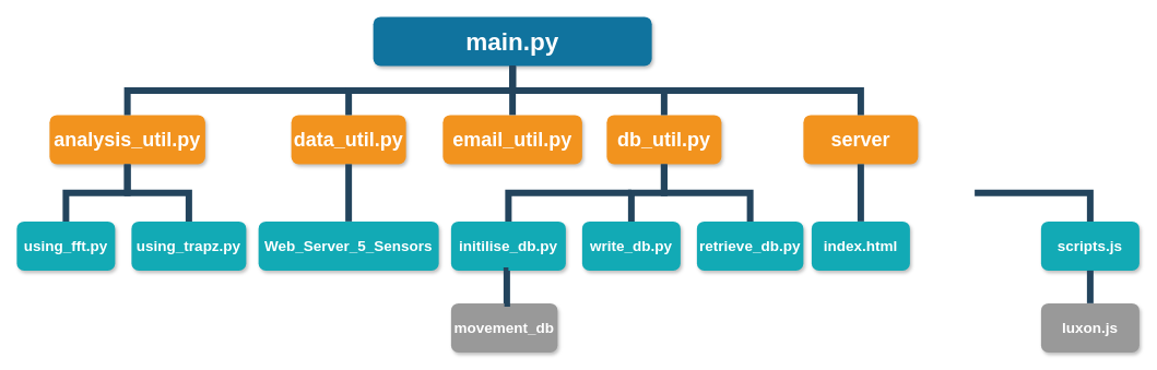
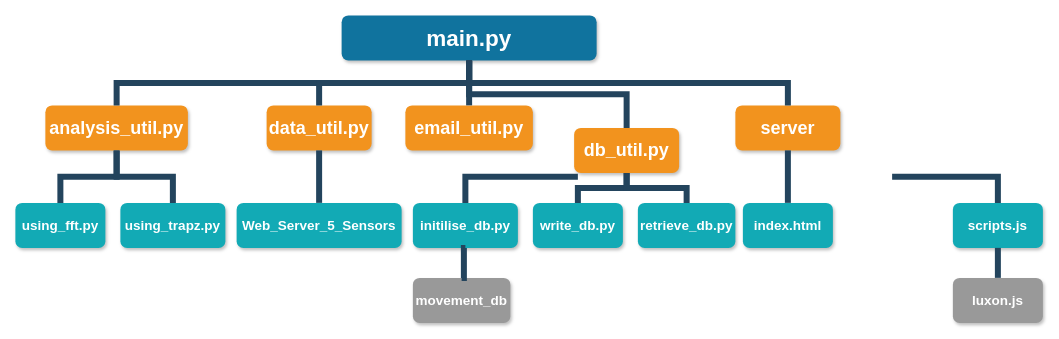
  <mxCell id="0" />
  <mxCell id="1" parent="0" />
  <mxCell id="2" value="main.py" style="whiteSpace=wrap;rounded=1;shadow=1;fillColor=#10739E;strokeColor=none;fontColor=#FFFFFF;fontStyle=1;fontSize=30;" parent="1" vertex="1"><mxGeometry x="455" y="20" width="340" height="60" as="geometry" /></mxCell>
  <mxCell id="3" value="analysis_util.py" style="whiteSpace=wrap;rounded=1;fillColor=#F2931E;strokeColor=none;shadow=1;fontColor=#FFFFFF;fontStyle=1;fontSize=24;" parent="1" vertex="1"><mxGeometry x="60" y="140" width="190" height="60" as="geometry" /></mxCell>
  <mxCell id="4" value="data_util.py" style="whiteSpace=wrap;rounded=1;fillColor=#F2931E;strokeColor=none;shadow=1;fontColor=#FFFFFF;fontStyle=1;fontSize=24;" parent="1" vertex="1"><mxGeometry x="355" y="140" width="140" height="60" as="geometry" /></mxCell>
  <mxCell id="5" value="email_util.py" style="whiteSpace=wrap;rounded=1;fillColor=#F2931E;strokeColor=none;shadow=1;fontColor=#FFFFFF;fontStyle=1;fontSize=24;" parent="1" vertex="1"><mxGeometry x="540" y="140" width="170" height="60" as="geometry" /></mxCell>
- <mxCell id="6" value="db_util.py" style="whiteSpace=wrap;rounded=1;fillColor=#F2931E;strokeColor=none;shadow=1;fontColor=#FFFFFF;fontStyle=1;fontSize=24;" parent="1" vertex="1"><mxGeometry x="740" y="140" width="140" height="60" as="geometry" /></mxCell>
+ <mxCell id="6" value="db_util.py" style="whiteSpace=wrap;rounded=1;fillColor=#F2931E;strokeColor=none;shadow=1;fontColor=#FFFFFF;fontStyle=1;fontSize=24;" parent="1" vertex="1"><mxGeometry x="765" y="170" width="140" height="60" as="geometry" /></mxCell>
  <mxCell id="7" value="server" style="whiteSpace=wrap;rounded=1;fillColor=#F2931E;strokeColor=none;shadow=1;fontColor=#FFFFFF;fontStyle=1;fontSize=24;" parent="1" vertex="1"><mxGeometry x="980" y="140" width="140" height="60" as="geometry" /></mxCell>
  <mxCell id="8" value="using_fft.py" style="whiteSpace=wrap;rounded=1;fillColor=#12AAB5;strokeColor=none;shadow=1;fontColor=#FFFFFF;fontSize=18;fontStyle=1" parent="1" vertex="1"><mxGeometry x="20" y="270" width="120" height="60" as="geometry" /></mxCell>
  <mxCell id="9" value="using_trapz.py" style="whiteSpace=wrap;rounded=1;fillColor=#12AAB5;strokeColor=none;shadow=1;fontColor=#FFFFFF;fontSize=18;fontStyle=1" parent="1" vertex="1"><mxGeometry x="160" y="270" width="140" height="60" as="geometry" /></mxCell>
  <mxCell id="10" value="Web_Server_5_Sensors" style="whiteSpace=wrap;rounded=1;fillColor=#12AAB5;strokeColor=none;shadow=1;fontColor=#FFFFFF;fontSize=18;fontStyle=1" parent="1" vertex="1"><mxGeometry x="315" y="270" width="220" height="60" as="geometry" /></mxCell>
  <mxCell id="11" value="" style="edgeStyle=elbowEdgeStyle;elbow=vertical;rounded=0;fontColor=#000000;endArrow=none;endFill=0;strokeWidth=8;strokeColor=#23445D;fontSize=18;fontStyle=1" parent="1" source="3" target="8" edge="1"><mxGeometry width="100" height="100" relative="1" as="geometry"><mxPoint x="-70" y="260" as="sourcePoint" /><mxPoint x="30" y="160" as="targetPoint" /></mxGeometry></mxCell>
  <mxCell id="12" value="" style="edgeStyle=elbowEdgeStyle;elbow=vertical;rounded=0;fontColor=#000000;endArrow=none;endFill=0;strokeWidth=8;strokeColor=#23445D;fontSize=18;fontStyle=1" parent="1" source="3" target="9" edge="1"><mxGeometry width="100" height="100" relative="1" as="geometry"><mxPoint x="270" y="260" as="sourcePoint" /><mxPoint x="370" y="160" as="targetPoint" /></mxGeometry></mxCell>
  <mxCell id="13" value="" style="edgeStyle=elbowEdgeStyle;elbow=vertical;rounded=0;fontColor=#000000;endArrow=none;endFill=0;strokeWidth=8;strokeColor=#23445D;fontSize=18;fontStyle=1" parent="1" source="4" target="10" edge="1"><mxGeometry width="100" height="100" relative="1" as="geometry"><mxPoint x="65" y="210" as="sourcePoint" /><mxPoint x="-35" y="280" as="targetPoint" /></mxGeometry></mxCell>
  <mxCell id="14" value="write_db.py" style="whiteSpace=wrap;rounded=1;fillColor=#12AAB5;strokeColor=none;shadow=1;fontColor=#FFFFFF;fontSize=18;fontStyle=1" parent="1" vertex="1"><mxGeometry x="710" y="270" width="120" height="60" as="geometry" /></mxCell>
  <mxCell id="15" value="retrieve_db.py" style="whiteSpace=wrap;rounded=1;fillColor=#12AAB5;strokeColor=none;shadow=1;fontColor=#FFFFFF;fontSize=18;fontStyle=1" parent="1" vertex="1"><mxGeometry x="850" y="270" width="130" height="60" as="geometry" /></mxCell>
  <mxCell id="16" value="index.html" style="whiteSpace=wrap;rounded=1;fillColor=#12AAB5;strokeColor=none;shadow=1;fontColor=#FFFFFF;fontSize=18;fontStyle=1" parent="1" vertex="1"><mxGeometry x="990" y="270" width="120" height="60" as="geometry" /></mxCell>
  <mxCell id="17" value="" style="edgeStyle=elbowEdgeStyle;elbow=vertical;rounded=0;fontColor=#000000;endArrow=none;endFill=0;strokeWidth=8;strokeColor=#23445D;fontSize=18;fontStyle=1" parent="1" source="6" target="14" edge="1"><mxGeometry width="100" height="100" relative="1" as="geometry"><mxPoint x="810" y="270" as="sourcePoint" /><mxPoint x="710" y="160" as="targetPoint" /></mxGeometry></mxCell>
  <mxCell id="18" value="" style="edgeStyle=elbowEdgeStyle;elbow=vertical;rounded=0;fontColor=#000000;endArrow=none;endFill=0;strokeWidth=8;strokeColor=#23445D;fontSize=18;fontStyle=1" parent="1" source="6" target="15" edge="1"><mxGeometry width="100" height="100" relative="1" as="geometry"><mxPoint x="900" y="260" as="sourcePoint" /><mxPoint x="1000" y="160" as="targetPoint" /></mxGeometry></mxCell>
  <mxCell id="19" value="" style="edgeStyle=elbowEdgeStyle;elbow=vertical;rounded=0;fontColor=#000000;endArrow=none;endFill=0;strokeWidth=8;strokeColor=#23445D;fontSize=18;fontStyle=1" parent="1" source="7" target="16" edge="1"><mxGeometry width="100" height="100" relative="1" as="geometry"><mxPoint x="990" y="260" as="sourcePoint" /><mxPoint x="1090" y="160" as="targetPoint" /></mxGeometry></mxCell>
  <mxCell id="20" value="" style="edgeStyle=elbowEdgeStyle;elbow=vertical;rounded=0;fontColor=#000000;endArrow=none;endFill=0;strokeWidth=8;strokeColor=#23445D;fontSize=24;" parent="1" source="2" target="3" edge="1"><mxGeometry width="100" height="100" relative="1" as="geometry"><mxPoint x="10" y="110" as="sourcePoint" /><mxPoint x="110" y="10" as="targetPoint" /></mxGeometry></mxCell>
  <mxCell id="21" value="" style="edgeStyle=elbowEdgeStyle;elbow=vertical;rounded=0;fontColor=#000000;endArrow=none;endFill=0;strokeWidth=8;strokeColor=#23445D;fontSize=24;" parent="1" source="2" target="4" edge="1"><mxGeometry width="100" height="100" relative="1" as="geometry"><mxPoint x="20" y="120" as="sourcePoint" /><mxPoint x="120" y="20" as="targetPoint" /></mxGeometry></mxCell>
  <mxCell id="22" value="" style="edgeStyle=elbowEdgeStyle;elbow=vertical;rounded=0;fontColor=#000000;endArrow=none;endFill=0;strokeWidth=8;strokeColor=#23445D;fontSize=24;" parent="1" source="2" target="5" edge="1"><mxGeometry width="100" height="100" relative="1" as="geometry"><mxPoint x="30" y="130" as="sourcePoint" /><mxPoint x="130" y="30" as="targetPoint" /></mxGeometry></mxCell>
  <mxCell id="23" value="" style="edgeStyle=elbowEdgeStyle;elbow=vertical;rounded=0;fontColor=#000000;endArrow=none;endFill=0;strokeWidth=8;strokeColor=#23445D;fontSize=24;" parent="1" source="2" target="6" edge="1"><mxGeometry width="100" height="100" relative="1" as="geometry"><mxPoint x="40" y="140" as="sourcePoint" /><mxPoint x="140" y="40" as="targetPoint" /></mxGeometry></mxCell>
  <mxCell id="24" value="" style="edgeStyle=elbowEdgeStyle;elbow=vertical;rounded=0;fontColor=#000000;endArrow=none;endFill=0;strokeWidth=8;strokeColor=#23445D;fontSize=24;" parent="1" source="2" target="7" edge="1"><mxGeometry width="100" height="100" relative="1" as="geometry"><mxPoint x="50" y="150" as="sourcePoint" /><mxPoint x="150" y="50" as="targetPoint" /></mxGeometry></mxCell>
  <mxCell id="25" value="scripts.js" style="whiteSpace=wrap;rounded=1;fillColor=#12AAB5;strokeColor=none;shadow=1;fontColor=#FFFFFF;fontSize=18;fontStyle=1" vertex="1" parent="1"><mxGeometry x="1270" y="270" width="120" height="60" as="geometry" /></mxCell>
  <mxCell id="26" value="luxon.js" style="whiteSpace=wrap;rounded=1;fillColor=#999999;strokeColor=none;shadow=1;fontColor=#FFFFFF;fontStyle=1;fontSize=18;" vertex="1" parent="1"><mxGeometry x="1270" y="370" width="120" height="60" as="geometry" /></mxCell>
  <mxCell id="27" value="" style="edgeStyle=elbowEdgeStyle;elbow=horizontal;rounded=0;fontColor=#000000;endArrow=none;endFill=0;strokeWidth=8;strokeColor=#23445D;fontSize=18;exitX=0.5;exitY=1;exitDx=0;exitDy=0;entryX=0.5;entryY=0;entryDx=0;entryDy=0;fontStyle=1" edge="1" parent="1" source="25" target="26"><mxGeometry width="100" height="100" relative="1" as="geometry"><mxPoint x="1240" y="300" as="sourcePoint" /><mxPoint x="1250" y="400" as="targetPoint" /><Array as="points" /></mxGeometry></mxCell>
  <mxCell id="28" value="" style="edgeStyle=elbowEdgeStyle;elbow=vertical;rounded=0;fontColor=#000000;endArrow=none;endFill=0;strokeWidth=8;strokeColor=#23445D;fontSize=18;fontStyle=1" edge="1" parent="1" target="25"><mxGeometry width="100" height="100" relative="1" as="geometry"><mxPoint x="1189" y="235" as="sourcePoint" /><mxPoint x="1429" y="160" as="targetPoint" /><Array as="points"><mxPoint x="1189" y="235" /></Array></mxGeometry></mxCell>
  <mxCell id="29" value="initilise_db.py" style="whiteSpace=wrap;rounded=1;fillColor=#12AAB5;strokeColor=none;shadow=1;fontColor=#FFFFFF;fontSize=18;fontStyle=1" vertex="1" parent="1"><mxGeometry x="550" y="270" width="140" height="60" as="geometry" /></mxCell>
  <mxCell id="30" value="movement_db" style="whiteSpace=wrap;rounded=1;fillColor=#999999;strokeColor=none;shadow=1;fontColor=#FFFFFF;fontStyle=1;fontSize=18;" vertex="1" parent="1"><mxGeometry x="550" y="370" width="130" height="60" as="geometry" /></mxCell>
  <mxCell id="31" value="" style="edgeStyle=elbowEdgeStyle;elbow=horizontal;rounded=0;fontColor=#000000;endArrow=none;endFill=0;strokeWidth=8;strokeColor=#23445D;fontSize=18;exitX=0.5;exitY=1;exitDx=0;exitDy=0;entryX=0.5;entryY=0;entryDx=0;entryDy=0;fontStyle=1" edge="1" parent="1" source="29" target="30"><mxGeometry width="100" height="100" relative="1" as="geometry"><mxPoint x="520" y="300" as="sourcePoint" /><mxPoint x="530" y="400" as="targetPoint" /><Array as="points" /></mxGeometry></mxCell>
  <mxCell id="32" value="" style="edgeStyle=elbowEdgeStyle;elbow=vertical;rounded=0;fontColor=#000000;endArrow=none;endFill=0;strokeWidth=8;strokeColor=#23445D;fontSize=18;fontStyle=1" edge="1" parent="1" target="29"><mxGeometry width="100" height="100" relative="1" as="geometry"><mxPoint x="770" y="235" as="sourcePoint" /><mxPoint x="700" y="160" as="targetPoint" /><Array as="points"><mxPoint x="790" y="235" /></Array></mxGeometry></mxCell>
